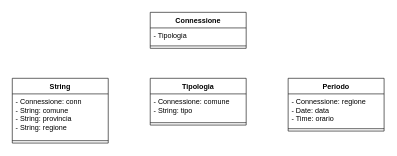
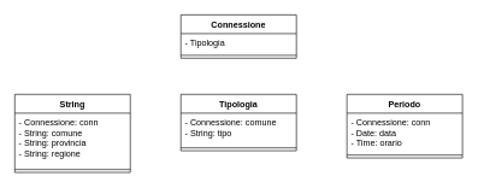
  <mxCell id="0" />
  <mxCell id="1" parent="0" />
  <mxCell id="2" value="Connessione" style="swimlane;fontStyle=1;align=center;verticalAlign=top;childLayout=stackLayout;horizontal=1;startSize=26;horizontalStack=0;resizeParent=1;resizeParentMax=0;resizeLast=0;collapsible=1;marginBottom=0;" vertex="1" parent="1"><mxGeometry x="250" y="20" width="160" height="60" as="geometry" /></mxCell>
  <mxCell id="3" value="- Tipologia" style="text;strokeColor=none;fillColor=none;align=left;verticalAlign=top;spacingLeft=4;spacingRight=4;overflow=hidden;rotatable=0;points=[[0,0.5],[1,0.5]];portConstraint=eastwest;" vertex="1" parent="2"><mxGeometry y="26" width="160" height="26" as="geometry" /></mxCell>
  <mxCell id="4" value="" style="line;strokeWidth=1;fillColor=none;align=left;verticalAlign=middle;spacingTop=-1;spacingLeft=3;spacingRight=3;rotatable=0;labelPosition=right;points=[];portConstraint=eastwest;" vertex="1" parent="2"><mxGeometry y="52" width="160" height="8" as="geometry" /></mxCell>
  <mxCell id="5" value="String" style="swimlane;fontStyle=1;align=center;verticalAlign=top;childLayout=stackLayout;horizontal=1;startSize=26;horizontalStack=0;resizeParent=1;resizeParentMax=0;resizeLast=0;collapsible=1;marginBottom=0;" vertex="1" parent="1"><mxGeometry x="20" y="130" width="160" height="108" as="geometry" /></mxCell>
  <mxCell id="6" value="- Connessione: conn&#10;- String: comune&#10;- String: provincia&#10;- String: regione" style="text;strokeColor=none;fillColor=none;align=left;verticalAlign=top;spacingLeft=4;spacingRight=4;overflow=hidden;rotatable=0;points=[[0,0.5],[1,0.5]];portConstraint=eastwest;" vertex="1" parent="5"><mxGeometry y="26" width="160" height="74" as="geometry" /></mxCell>
  <mxCell id="7" value="" style="line;strokeWidth=1;fillColor=none;align=left;verticalAlign=middle;spacingTop=-1;spacingLeft=3;spacingRight=3;rotatable=0;labelPosition=right;points=[];portConstraint=eastwest;" vertex="1" parent="5"><mxGeometry y="100" width="160" height="8" as="geometry" /></mxCell>
  <mxCell id="8" value="Tipologia" style="swimlane;fontStyle=1;align=center;verticalAlign=top;childLayout=stackLayout;horizontal=1;startSize=26;horizontalStack=0;resizeParent=1;resizeParentMax=0;resizeLast=0;collapsible=1;marginBottom=0;" vertex="1" parent="1"><mxGeometry x="250" y="130" width="160" height="78" as="geometry" /></mxCell>
  <mxCell id="9" value="- Connessione: comune&#10;- String: tipo" style="text;strokeColor=none;fillColor=none;align=left;verticalAlign=top;spacingLeft=4;spacingRight=4;overflow=hidden;rotatable=0;points=[[0,0.5],[1,0.5]];portConstraint=eastwest;" vertex="1" parent="8"><mxGeometry y="26" width="160" height="44" as="geometry" /></mxCell>
  <mxCell id="10" value="" style="line;strokeWidth=1;fillColor=none;align=left;verticalAlign=middle;spacingTop=-1;spacingLeft=3;spacingRight=3;rotatable=0;labelPosition=right;points=[];portConstraint=eastwest;" vertex="1" parent="8"><mxGeometry y="70" width="160" height="8" as="geometry" /></mxCell>
  <mxCell id="11" value="Periodo" style="swimlane;fontStyle=1;align=center;verticalAlign=top;childLayout=stackLayout;horizontal=1;startSize=26;horizontalStack=0;resizeParent=1;resizeParentMax=0;resizeLast=0;collapsible=1;marginBottom=0;" vertex="1" parent="1"><mxGeometry x="480" y="130" width="160" height="88" as="geometry" /></mxCell>
- <mxCell id="12" value="- Connessione: regione&#10;- Date: data&#10;- Time: orario" style="text;strokeColor=none;fillColor=none;align=left;verticalAlign=top;spacingLeft=4;spacingRight=4;overflow=hidden;rotatable=0;points=[[0,0.5],[1,0.5]];portConstraint=eastwest;" vertex="1" parent="11"><mxGeometry y="26" width="160" height="54" as="geometry" /></mxCell>
+ <mxCell id="12" value="- Connessione: conn&#10;- Date: data&#10;- Time: orario" style="text;strokeColor=none;fillColor=none;align=left;verticalAlign=top;spacingLeft=4;spacingRight=4;overflow=hidden;rotatable=0;points=[[0,0.5],[1,0.5]];portConstraint=eastwest;" vertex="1" parent="11"><mxGeometry y="26" width="160" height="54" as="geometry" /></mxCell>
  <mxCell id="13" value="" style="line;strokeWidth=1;fillColor=none;align=left;verticalAlign=middle;spacingTop=-1;spacingLeft=3;spacingRight=3;rotatable=0;labelPosition=right;points=[];portConstraint=eastwest;" vertex="1" parent="11"><mxGeometry y="80" width="160" height="8" as="geometry" /></mxCell>
